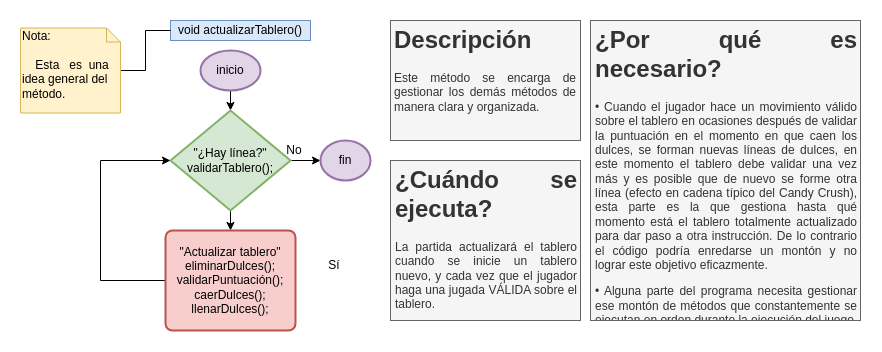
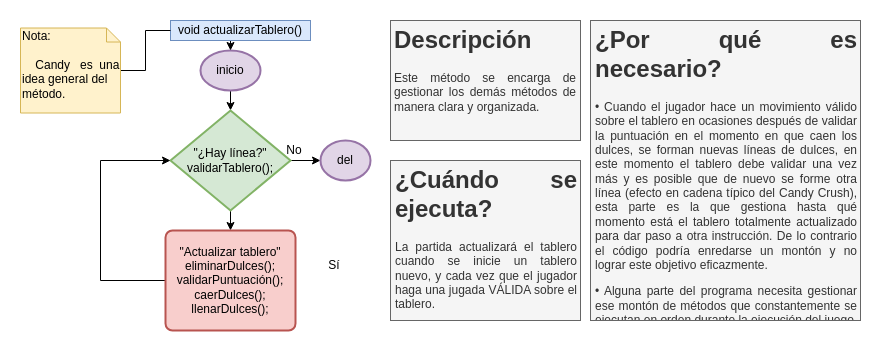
  <mxCell id="0" />
  <mxCell id="1" parent="0" />
  <mxCell id="2" style="edgeStyle=orthogonalEdgeStyle;rounded=0;orthogonalLoop=1;jettySize=auto;html=1;exitX=0.5;exitY=1;exitDx=0;exitDy=0;exitPerimeter=0;entryX=0.5;entryY=0;entryDx=0;entryDy=0;entryPerimeter=0;" edge="1" parent="1" source="3" target="6"><mxGeometry relative="1" as="geometry" /></mxCell>
  <mxCell id="3" value="inicio" style="strokeWidth=2;html=1;shape=mxgraph.flowchart.start_1;whiteSpace=wrap;fillColor=#e1d5e7;strokeColor=#9673a6;" vertex="1" parent="1"><mxGeometry x="200" y="50" width="60" height="40" as="geometry" /></mxCell>
  <mxCell id="4" style="edgeStyle=orthogonalEdgeStyle;rounded=0;orthogonalLoop=1;jettySize=auto;html=1;exitX=0.5;exitY=1;exitDx=0;exitDy=0;exitPerimeter=0;entryX=0.5;entryY=0;entryDx=0;entryDy=0;" edge="1" parent="1" source="6" target="9"><mxGeometry relative="1" as="geometry" /></mxCell>
  <mxCell id="5" style="edgeStyle=orthogonalEdgeStyle;rounded=0;orthogonalLoop=1;jettySize=auto;html=1;" edge="1" parent="1" source="6" target="7"><mxGeometry relative="1" as="geometry" /></mxCell>
  <mxCell id="6" value="&quot;¿Hay línea?&quot;&lt;br&gt;validarTablero();" style="strokeWidth=2;html=1;shape=mxgraph.flowchart.decision;whiteSpace=wrap;fillColor=#d5e8d4;strokeColor=#82b366;" vertex="1" parent="1"><mxGeometry x="170" y="110" width="120" height="100" as="geometry" /></mxCell>
- <mxCell id="7" value="fin" style="strokeWidth=2;html=1;shape=mxgraph.flowchart.start_1;whiteSpace=wrap;fillColor=#e1d5e7;strokeColor=#9673a6;" vertex="1" parent="1"><mxGeometry x="320" y="140" width="50" height="40" as="geometry" /></mxCell>
+ <mxCell id="7" value="del" style="strokeWidth=2;html=1;shape=mxgraph.flowchart.start_1;whiteSpace=wrap;fillColor=#e1d5e7;strokeColor=#9673a6;" vertex="1" parent="1"><mxGeometry x="320" y="140" width="50" height="40" as="geometry" /></mxCell>
  <mxCell id="8" style="edgeStyle=orthogonalEdgeStyle;rounded=0;orthogonalLoop=1;jettySize=auto;html=1;" edge="1" parent="1" source="9" target="6"><mxGeometry relative="1" as="geometry"><Array as="points"><mxPoint x="100" y="280" /><mxPoint x="100" y="160" /></Array></mxGeometry></mxCell>
  <mxCell id="9" value="&quot;Actualizar tablero&quot;&lt;br&gt;eliminarDulces();&lt;br&gt;validarPuntuación();&lt;br&gt;caerDulces();&lt;br&gt;llenarDulces();" style="rounded=1;whiteSpace=wrap;html=1;absoluteArcSize=1;arcSize=14;strokeWidth=2;fillColor=#f8cecc;strokeColor=#b85450;" vertex="1" parent="1"><mxGeometry x="165" y="230" width="130" height="100" as="geometry" /></mxCell>
  <mxCell id="10" value="No" style="text;html=1;strokeColor=none;fillColor=none;align=center;verticalAlign=middle;whiteSpace=wrap;rounded=0;" vertex="1" parent="1"><mxGeometry x="274" y="140" width="40" height="20" as="geometry" /></mxCell>
  <mxCell id="11" value="Sí" style="text;html=1;strokeColor=none;fillColor=none;align=center;verticalAlign=middle;whiteSpace=wrap;rounded=0;" vertex="1" parent="1"><mxGeometry x="314" y="255" width="40" height="20" as="geometry" /></mxCell>
+ <mxCell id="12" style="edgeStyle=orthogonalEdgeStyle;rounded=0;orthogonalLoop=1;jettySize=auto;html=1;exitX=0.5;exitY=1;exitDx=0;exitDy=0;entryX=0.5;entryY=0;entryDx=0;entryDy=0;entryPerimeter=0;" edge="1" parent="1" source="13" target="3"><mxGeometry relative="1" as="geometry" /></mxCell>
  <mxCell id="13" value="void actualizarTablero()" style="text;html=1;align=center;verticalAlign=middle;whiteSpace=wrap;rounded=0;fillColor=#dae8fc;strokeColor=#6c8ebf;" vertex="1" parent="1"><mxGeometry x="170" y="20" width="140" height="20" as="geometry" /></mxCell>
  <mxCell id="14" style="edgeStyle=orthogonalEdgeStyle;rounded=0;orthogonalLoop=1;jettySize=auto;html=1;endArrow=none;" edge="1" parent="1" source="15" target="13"><mxGeometry relative="1" as="geometry" /></mxCell>
- <mxCell id="15" value="Nota:&lt;br&gt;&lt;br&gt;&amp;nbsp; &amp;nbsp; Esta&amp;nbsp; &amp;nbsp;es&amp;nbsp; una idea general del método." style="shape=note;whiteSpace=wrap;html=1;size=14;verticalAlign=top;align=left;spacingTop=-6;fillColor=#fff2cc;strokeColor=#d6b656;" vertex="1" parent="1"><mxGeometry x="20" y="27.5" width="100" height="85" as="geometry" /></mxCell>
+ <mxCell id="15" value="Nota:&lt;br&gt;&lt;br&gt;&amp;nbsp; &amp;nbsp; Candy&amp;nbsp; &amp;nbsp;es&amp;nbsp; una idea general del método." style="shape=note;whiteSpace=wrap;html=1;size=14;verticalAlign=top;align=left;spacingTop=-6;fillColor=#fff2cc;strokeColor=#d6b656;" vertex="1" parent="1"><mxGeometry x="20" y="27.5" width="100" height="85" as="geometry" /></mxCell>
  <mxCell id="16" value="&lt;h1 style=&quot;text-align: justify&quot;&gt;Descripción&lt;/h1&gt;&lt;p style=&quot;text-align: justify&quot;&gt;Este método se encarga de gestionar los demás métodos de manera clara y organizada.&lt;/p&gt;" style="text;html=1;strokeColor=#666666;fillColor=#f5f5f5;spacing=5;spacingTop=-20;whiteSpace=wrap;overflow=hidden;rounded=0;fontColor=#333333;align=center;" vertex="1" parent="1"><mxGeometry x="390" y="20" width="190" height="120" as="geometry" /></mxCell>
  <mxCell id="17" value="&lt;h1 style=&quot;text-align: justify&quot;&gt;¿Cuándo se ejecuta?&lt;/h1&gt;&lt;p style=&quot;text-align: justify&quot;&gt;La partida actualizará el tablero cuando se inicie un tablero nuevo, y cada vez que el jugador haga una jugada VÁLIDA sobre el tablero.&lt;/p&gt;" style="text;html=1;strokeColor=#666666;fillColor=#f5f5f5;spacing=5;spacingTop=-20;whiteSpace=wrap;overflow=hidden;rounded=0;fontColor=#333333;" vertex="1" parent="1"><mxGeometry x="390" y="160" width="190" height="160" as="geometry" /></mxCell>
  <mxCell id="18" value="&lt;h1 style=&quot;text-align: justify&quot;&gt;¿Por qué es necesario?&lt;/h1&gt;&lt;p style=&quot;text-align: justify&quot;&gt;• Cuando el jugador hace un movimiento válido sobre el tablero en ocasiones después de validar la puntuación en el momento en que caen los dulces, se forman nuevas líneas de dulces, en este momento el tablero debe validar una vez más y es posible que de nuevo se forme otra línea (efecto en cadena típico del Candy Crush), esta parte es la que gestiona hasta qué momento está el tablero totalmente actualizado para dar paso a otra instrucción. De lo contrario el código podría enredarse un montón y no lograr este objetivo eficazmente.&lt;/p&gt;&lt;p style=&quot;text-align: justify&quot;&gt;• Alguna parte del programa necesita gestionar ese montón de métodos que constantemente se ejecutan en orden durante la ejecución del juego&lt;/p&gt;" style="text;html=1;strokeColor=#666666;fillColor=#f5f5f5;spacing=5;spacingTop=-20;whiteSpace=wrap;overflow=hidden;rounded=0;fontColor=#333333;align=left;" vertex="1" parent="1"><mxGeometry x="590" y="20" width="270" height="300" as="geometry" /></mxCell>
